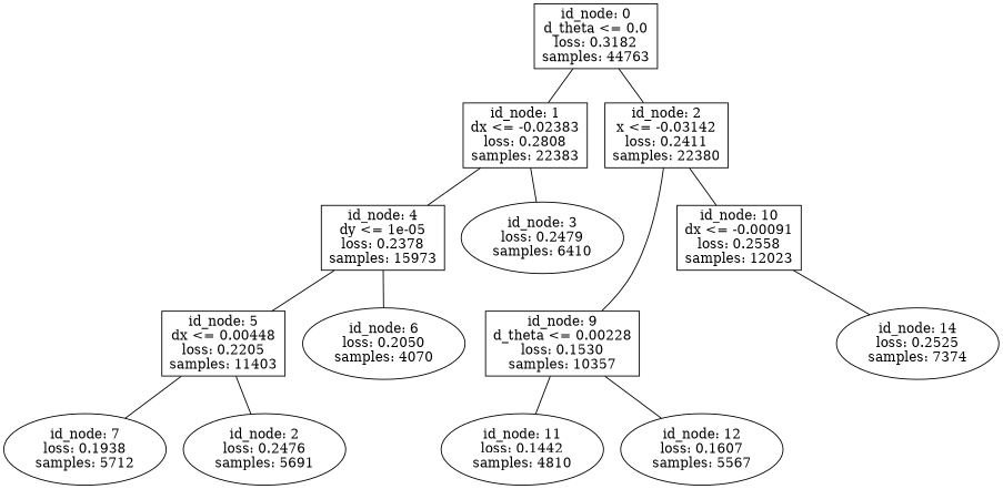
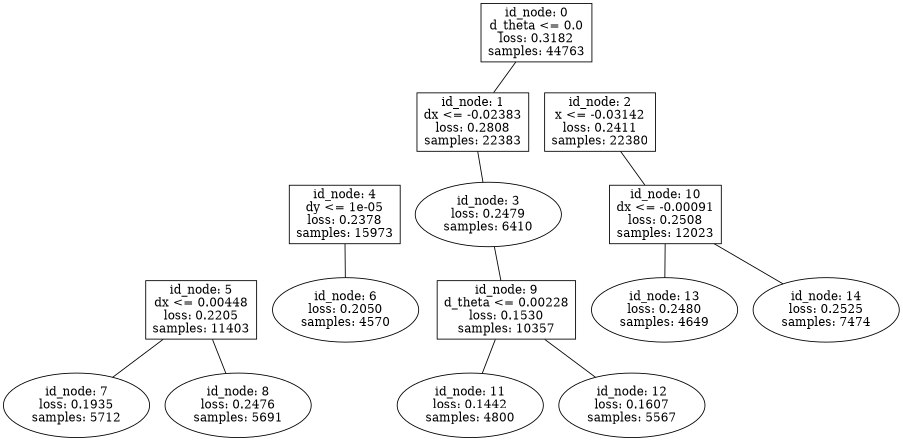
  graph {
    n1 [label="id_node: 0\nd_theta <= 0.0\nloss: 0.3182\nsamples: 44763" shape=rectangle]
    n2 [label="id_node: 1\ndx <= -0.02383\nloss: 0.2808\nsamples: 22383" shape=rectangle]
    n3 [label="id_node: 2\nx <= -0.03142\nloss: 0.2411\nsamples: 22380" shape=rectangle]
    n4 [label="id_node: 4\ndy <= 1e-05\nloss: 0.2378\nsamples: 15973" shape=rectangle]
    n5 [label="id_node: 3\nloss: 0.2479\nsamples: 6410"]
    n6 [label="id_node: 9\nd_theta <= 0.00228\nloss: 0.1530\nsamples: 10357" shape=rectangle]
-   n7 [label="id_node: 10\ndx <= -0.00091\nloss: 0.2558\nsamples: 12023" shape=rectangle]
+   n7 [label="id_node: 10\ndx <= -0.00091\nloss: 0.2508\nsamples: 12023" shape=rectangle]
    n8 [label="id_node: 5\ndx <= 0.00448\nloss: 0.2205\nsamples: 11403" shape=rectangle]
-   n9 [label="id_node: 6\nloss: 0.2050\nsamples: 4070"]
-   n10 [label="id_node: 11\nloss: 0.1442\nsamples: 4810"]
+   n9 [label="id_node: 6\nloss: 0.2050\nsamples: 4570"]
+   n10 [label="id_node: 11\nloss: 0.1442\nsamples: 4800"]
    n11 [label="id_node: 12\nloss: 0.1607\nsamples: 5567"]
-   n13 [label="id_node: 14\nloss: 0.2525\nsamples: 7374"]
-   n14 [label="id_node: 7\nloss: 0.1938\nsamples: 5712"]
-   n15 [label="id_node: 2\nloss: 0.2476\nsamples: 5691"]
+   n12 [label="id_node: 13\nloss: 0.2480\nsamples: 4649"]
+   n13 [label="id_node: 14\nloss: 0.2525\nsamples: 7474"]
+   n14 [label="id_node: 7\nloss: 0.1935\nsamples: 5712"]
+   n15 [label="id_node: 8\nloss: 0.2476\nsamples: 5691"]
    n1 -- n2
-   n1 -- n3
-   n2 -- n4
    n2 -- n5
-   n3 -- n6
+   n5 -- n6
    n3 -- n7
-   n4 -- n8
    n4 -- n9
    n6 -- n10
    n6 -- n11
+   n7 -- n12
    n7 -- n13
    n8 -- n14
    n8 -- n15
  }
